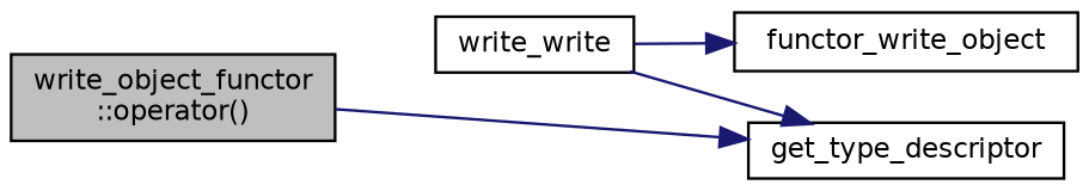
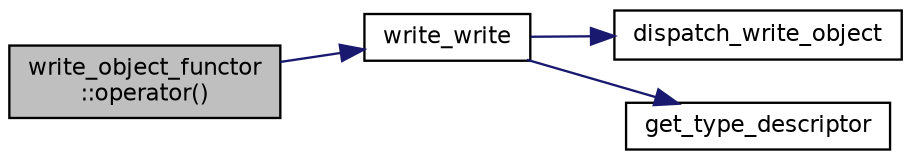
  digraph {
    rankdir=LR
    node [color=black fillcolor=white fontname=Helvetica fontsize=10 shape=record style=filled]
    edge [color=midnightblue fontname=Helvetica fontsize=10 labelfontname=Helvetica labelfontsize=10 style=solid]
    n1 [fillcolor=grey75 fontcolor=black height=0.2 label="write_object_functor\l::operator()" width=0.4]
    n2 [height=0.2 label=write_write width=0.4]
-   n3 [height=0.2 label=functor_write_object width=0.4]
+   n3 [height=0.2 label=dispatch_write_object width=0.4]
    n4 [height=0.2 label=get_type_descriptor width=0.4]
-   n1 -> n4
+   n1 -> n2
    n2 -> n3
    n2 -> n4
  }
